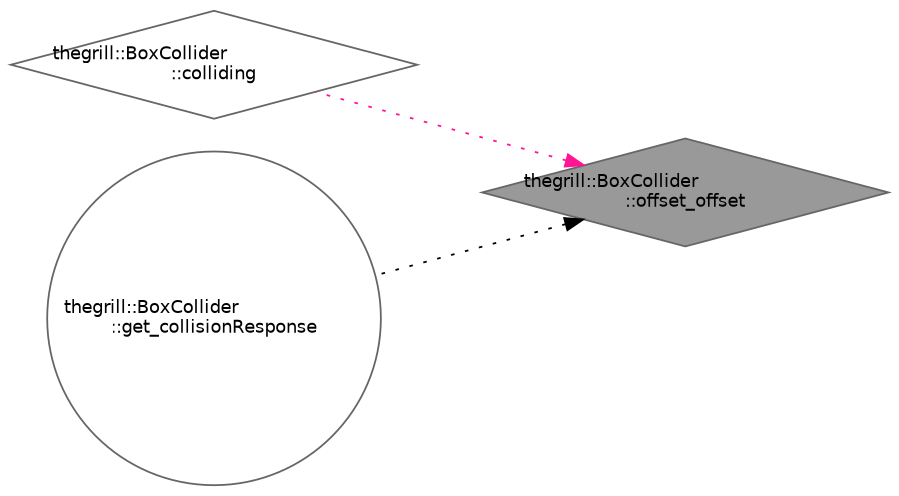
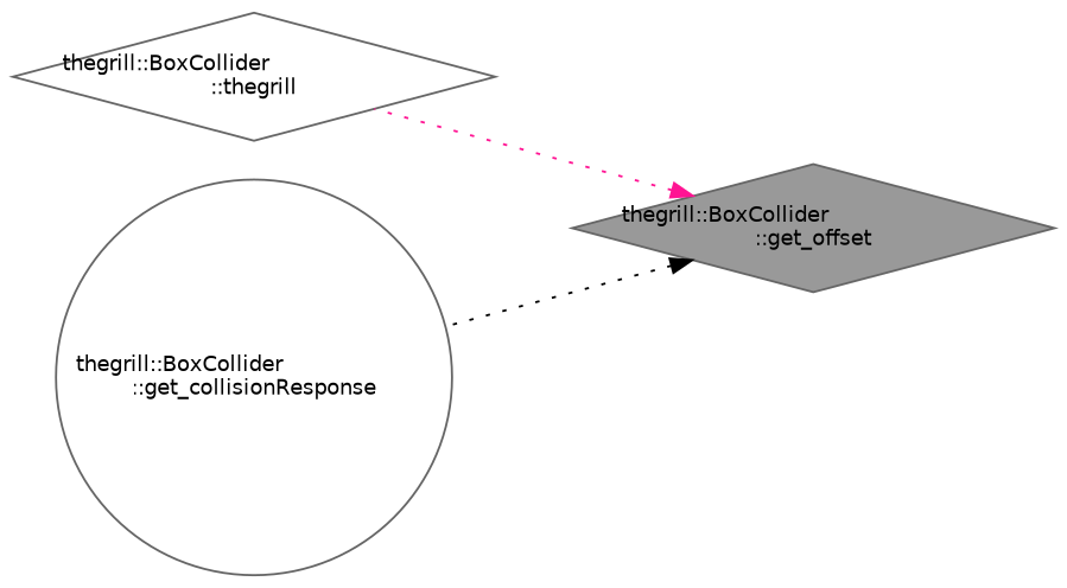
  digraph {
    rankdir=RL
    node [color=grey40 fillcolor=white fontname=Helvetica fontsize=10 shape=diamond style=filled]
    edge [dir=back fontname=Helvetica fontsize=10 labelfontname=Helvetica labelfontsize=10 style=dotted]
-   n1 [color=gray40 fillcolor=grey60 fontcolor=black height=0.2 label="thegrill::BoxCollider\l::offset_offset" width=0.4]
-   n2 [height=0.2 label="thegrill::BoxCollider\l::colliding" width=0.4]
+   n1 [color=gray40 fillcolor=grey60 fontcolor=black height=0.2 label="thegrill::BoxCollider\l::get_offset" width=0.4]
+   n2 [height=0.2 label="thegrill::BoxCollider\l::thegrill" width=0.4]
    n3 [height=0.2 label="thegrill::BoxCollider\l::get_collisionResponse" shape=circle width=0.4]
    n1 -> n2 [color=deeppink]
    n1 -> n3 [color=black]
  }
